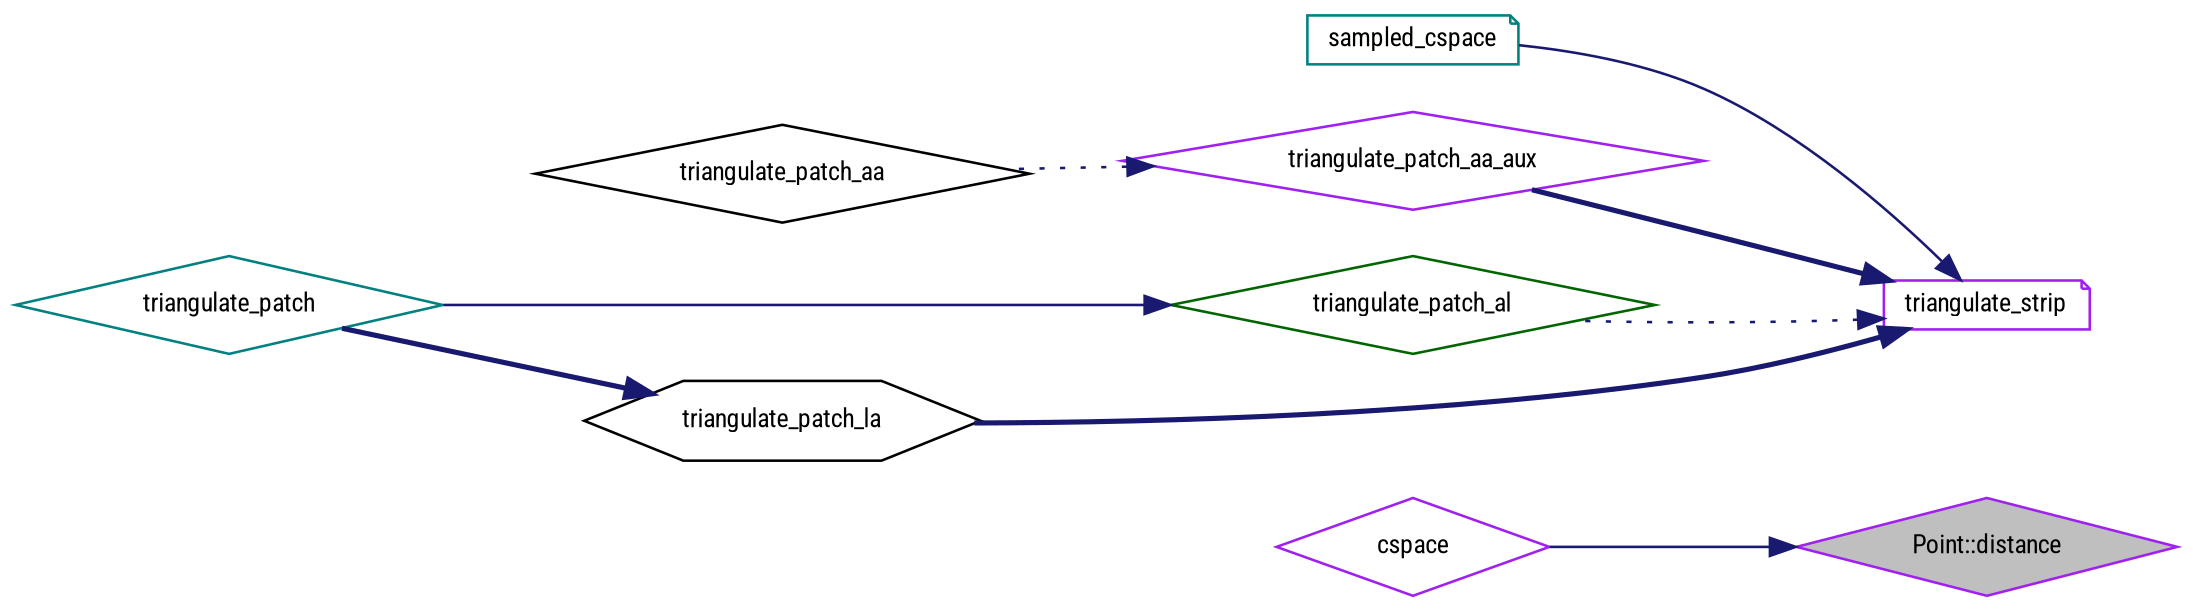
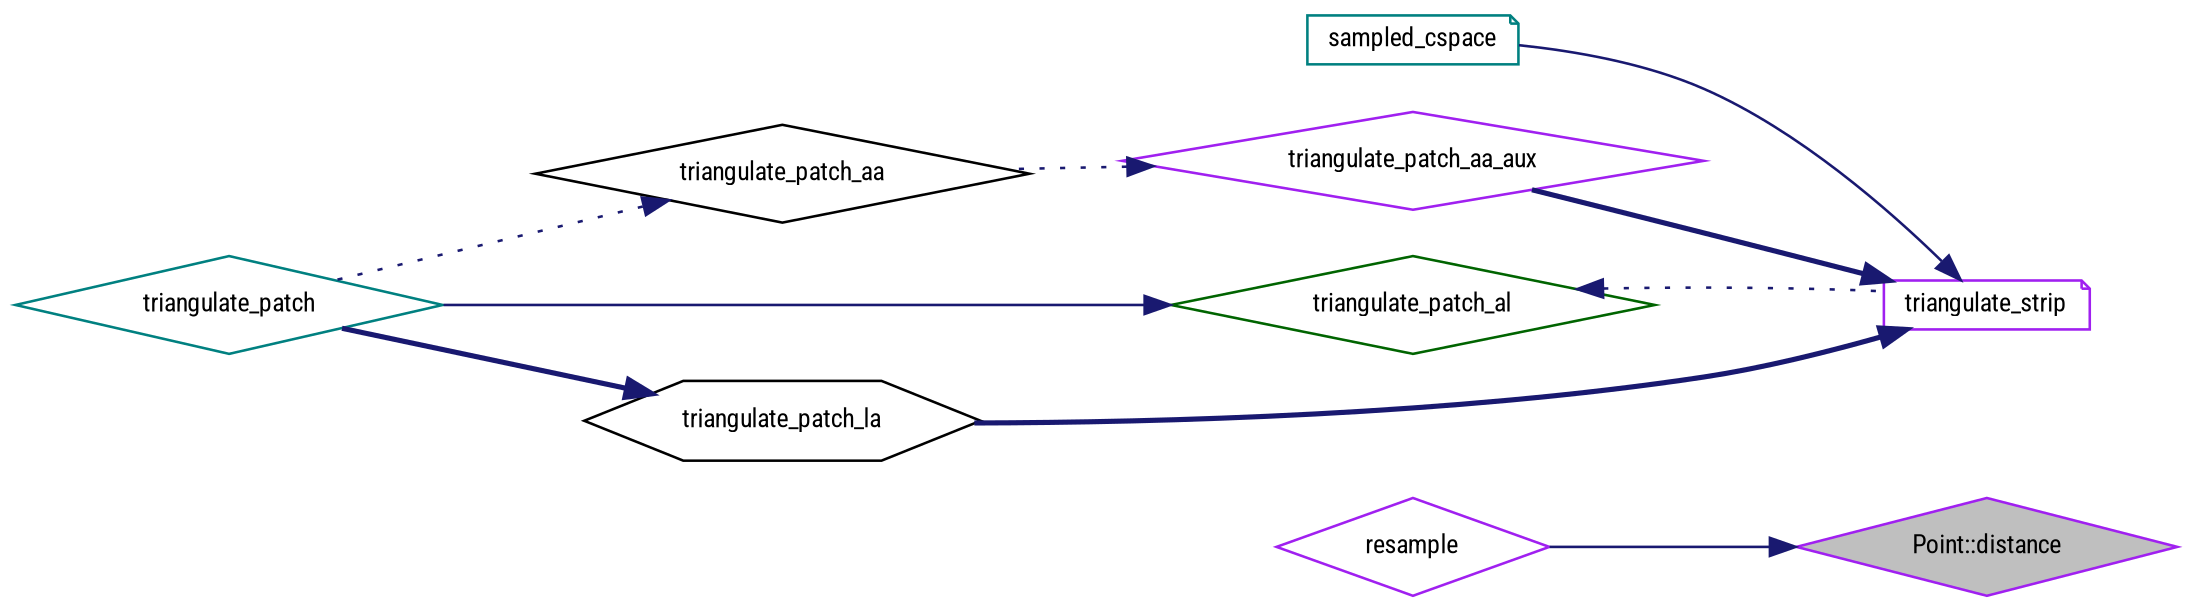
  digraph {
    fontname="Roboto Condensed"
    rankdir=RL
    node [color=purple fillcolor=white fontname="Roboto Condensed" fontsize=10 shape=diamond style=filled]
    edge [color=midnightblue dir=back fontname="Roboto Condensed" fontsize=10 labelfontname=Helvetica labelfontsize=10 style=solid]
    n1 [fillcolor=grey75 fontcolor=black height=0.2 label="Point::distance" width=0.4]
-   n2 [height=0.2 label=cspace width=0.4]
+   n2 [height=0.2 label=resample width=0.4]
    n3 [height=0.2 label=triangulate_strip shape=note width=0.4]
    n4 [color=teal height=0.2 label=sampled_cspace shape=note width=0.4]
    n5 [height=0.2 label=triangulate_patch_aa_aux width=0.4]
    n6 [color=darkgreen height=0.2 label=triangulate_patch_al width=0.4]
    n7 [color=black height=0.2 label=triangulate_patch_la shape=hexagon width=0.4]
    n8 [color=black height=0.2 label=triangulate_patch_aa width=0.4]
    n9 [color=teal height=0.2 label=triangulate_patch width=0.4]
    n1 -> n2
    n3 -> n4
    n3 -> n5 [style=bold]
-   n3 -> n6 [style=dotted]
+   n6 -> n3 [style=dotted]
    n3 -> n7 [style=bold]
    n5 -> n8 [style=dotted]
    n6 -> n9
    n7 -> n9 [style=bold]
+   n8 -> n9 [style=dotted]
  }
